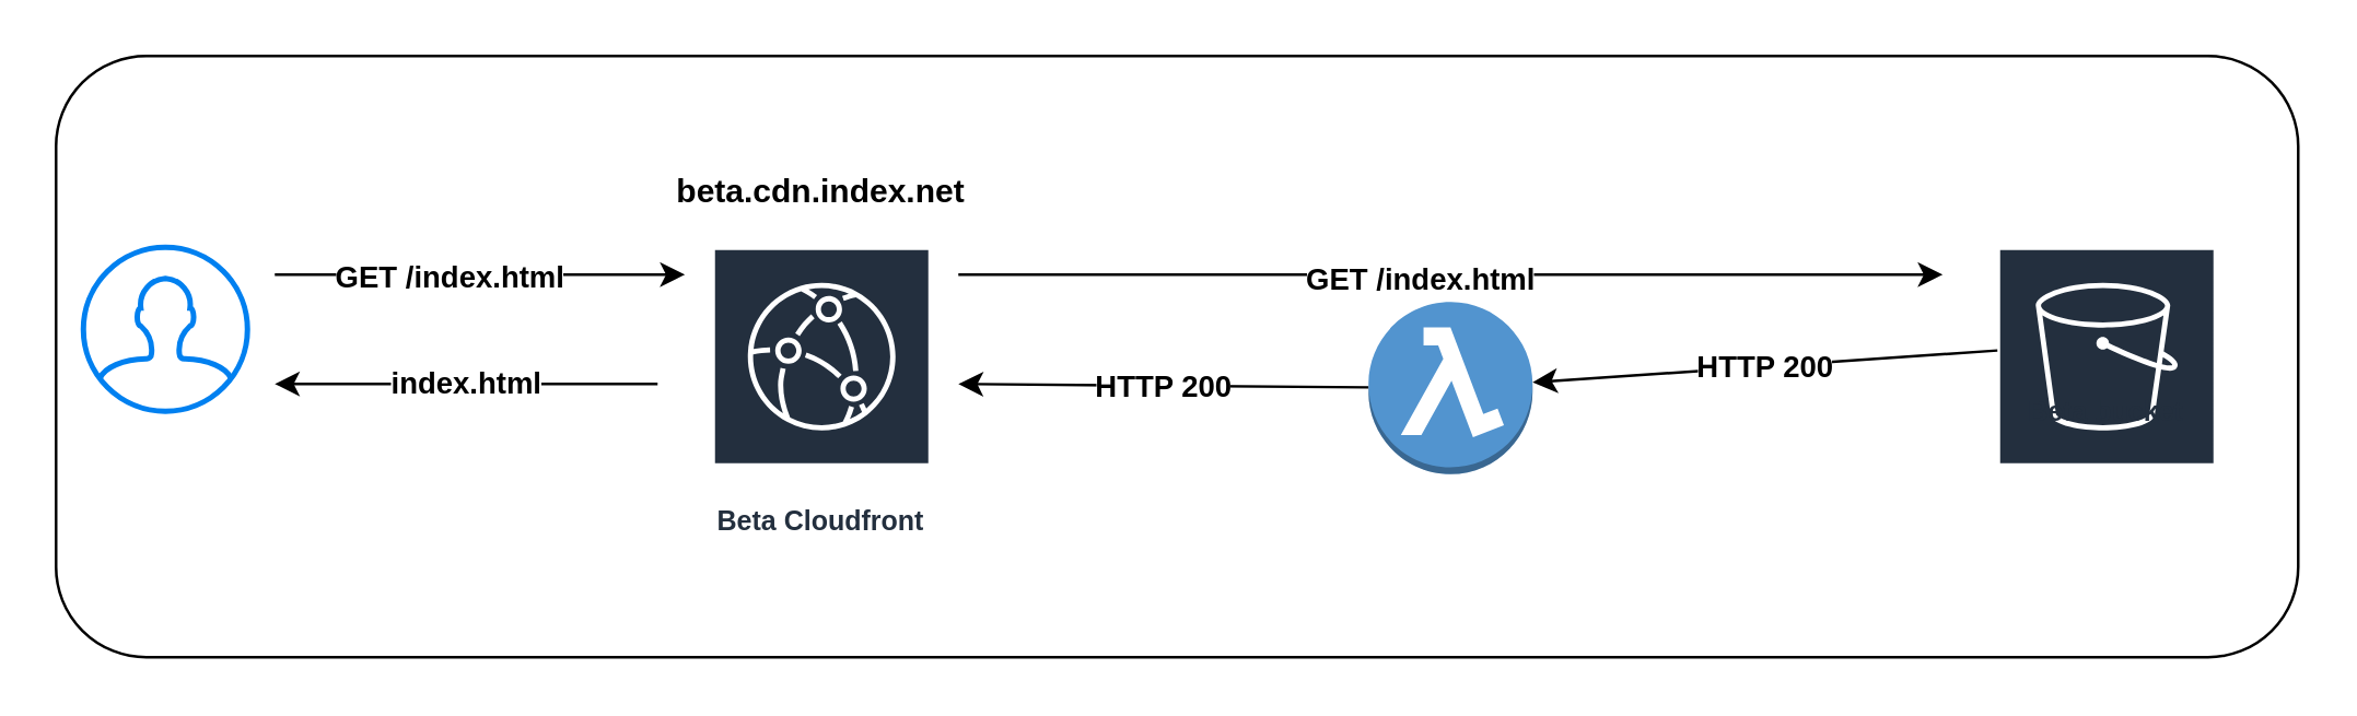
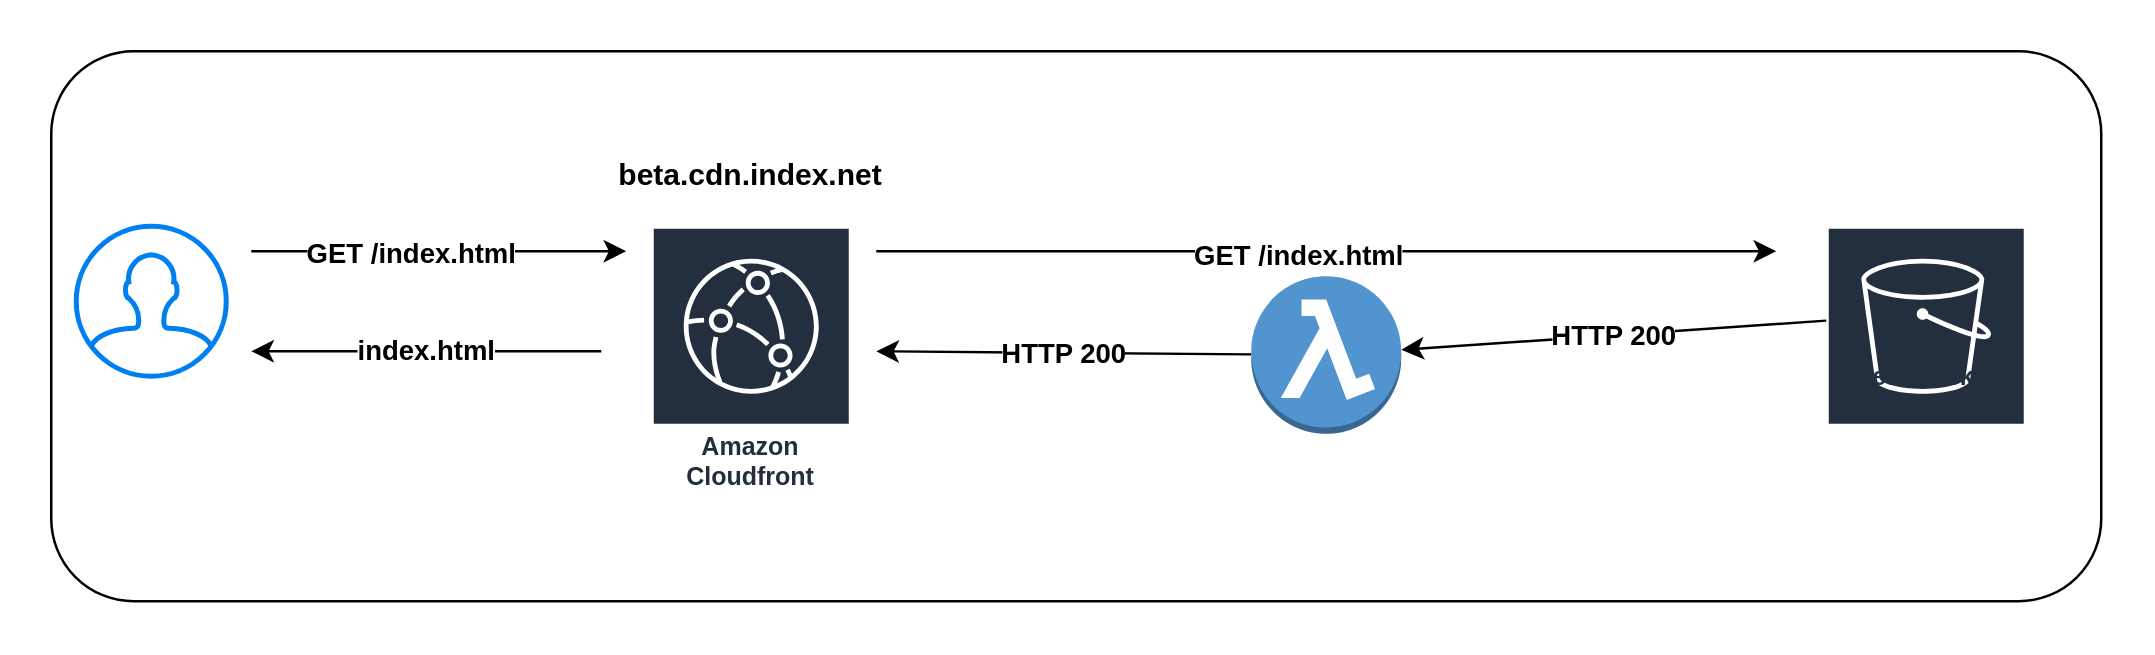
  <mxCell id="0" />
  <mxCell id="1" parent="0" />
  <mxCell id="2" value="" style="rounded=1;whiteSpace=wrap;html=1;" parent="1" vertex="1"><mxGeometry y="20" width="820" height="220" as="geometry" x="20" /></mxCell>
- <mxCell id="3" value="Beta Cloudfront" style="outlineConnect=0;fontColor=#232F3E;gradientColor=none;strokeColor=#ffffff;fillColor=#232F3E;dashed=0;verticalLabelPosition=middle;verticalAlign=bottom;align=center;html=1;whiteSpace=wrap;fontSize=10;fontStyle=1;spacing=3;shape=mxgraph.aws4.productIcon;prIcon=mxgraph.aws4.cloudfront;" parent="1" vertex="1"><mxGeometry x="260" y="90" width="80" height="110" as="geometry" /></mxCell>
+ <mxCell id="3" value="Amazon Cloudfront" style="outlineConnect=0;fontColor=#232F3E;gradientColor=none;strokeColor=#ffffff;fillColor=#232F3E;dashed=0;verticalLabelPosition=middle;verticalAlign=bottom;align=center;html=1;whiteSpace=wrap;fontSize=10;fontStyle=1;spacing=3;shape=mxgraph.aws4.productIcon;prIcon=mxgraph.aws4.cloudfront;" parent="1" vertex="1"><mxGeometry x="260" y="90" width="80" height="110" as="geometry" /></mxCell>
  <mxCell id="4" value="Beta bucket" style="outlineConnect=0;fontColor=#232F3E;gradientColor=none;strokeColor=#ffffff;fillColor=#232F3E;dashed=0;verticalLabelPosition=middle;verticalAlign=bottom;align=center;html=1;whiteSpace=wrap;fontSize=10;fontStyle=1;spacing=3;shape=mxgraph.aws4.productIcon;prIcon=mxgraph.aws4.s3;" parent="1" vertex="1"><mxGeometry x="730" y="90" width="80" height="70" as="geometry" /></mxCell>
  <mxCell id="5" value="" style="html=1;verticalLabelPosition=bottom;align=center;labelBackgroundColor=#ffffff;verticalAlign=top;strokeWidth=2;strokeColor=#0080F0;shadow=0;dashed=0;shape=mxgraph.ios7.icons.user;" parent="1" vertex="1"><mxGeometry x="30" y="90" width="60" height="60" as="geometry" /></mxCell>
  <mxCell id="6" value="" style="endArrow=classic;html=1;" parent="1" edge="1"><mxGeometry width="50" height="50" relative="1" as="geometry"><mxPoint x="100" y="100" as="sourcePoint" /><mxPoint x="250" y="100" as="targetPoint" /></mxGeometry></mxCell>
  <mxCell id="7" value="&lt;b&gt;GET /index.html&lt;/b&gt;" style="edgeLabel;html=1;align=center;verticalAlign=middle;resizable=0;points=[];" parent="6" vertex="1" connectable="0"><mxGeometry x="-0.16" relative="1" as="geometry"><mxPoint as="offset" /></mxGeometry></mxCell>
  <mxCell id="8" value="" style="endArrow=classic;html=1;" parent="1" edge="1"><mxGeometry width="50" height="50" relative="1" as="geometry"><mxPoint x="350" y="100" as="sourcePoint" /><mxPoint x="710" y="100" as="targetPoint" /></mxGeometry></mxCell>
  <mxCell id="9" value="GET /index.html" style="edgeLabel;html=1;align=center;verticalAlign=middle;resizable=0;points=[];fontStyle=1" parent="8" vertex="1" connectable="0"><mxGeometry x="-0.067" y="-1" relative="1" as="geometry"><mxPoint as="offset" /></mxGeometry></mxCell>
  <mxCell id="10" value="&lt;b&gt;HTTP 200&lt;/b&gt;" style="endArrow=classic;html=1;" parent="1" source="11" edge="1"><mxGeometry width="50" height="50" relative="1" as="geometry"><mxPoint x="510" y="330" as="sourcePoint" /><mxPoint x="350" y="140" as="targetPoint" /></mxGeometry></mxCell>
  <mxCell id="11" value="" style="outlineConnect=0;dashed=0;verticalLabelPosition=bottom;verticalAlign=top;align=center;html=1;shape=mxgraph.aws3.lambda_function;fillColor=#5294CF;gradientColor=none;" parent="1" vertex="1"><mxGeometry x="500" y="110" width="60" height="63" as="geometry" /></mxCell>
  <mxCell id="12" value="HTTP 200" style="endArrow=classic;html=1;fontStyle=1" parent="1" source="4" target="11" edge="1"><mxGeometry width="50" height="50" relative="1" as="geometry"><mxPoint x="730" y="140" as="sourcePoint" /><mxPoint x="350" y="140" as="targetPoint" /></mxGeometry></mxCell>
  <mxCell id="13" value="&lt;b&gt;beta.cdn.index.net&lt;/b&gt;" style="text;html=1;strokeColor=none;fillColor=none;align=center;verticalAlign=middle;whiteSpace=wrap;rounded=0;" parent="1" vertex="1"><mxGeometry x="280" y="60" width="40" height="20" as="geometry" /></mxCell>
  <mxCell id="14" value="&lt;b&gt;index.html&lt;/b&gt;" style="endArrow=classic;html=1;" parent="1" edge="1"><mxGeometry width="50" height="50" relative="1" as="geometry"><mxPoint x="240" y="140" as="sourcePoint" /><mxPoint x="100" y="140" as="targetPoint" /></mxGeometry></mxCell>
